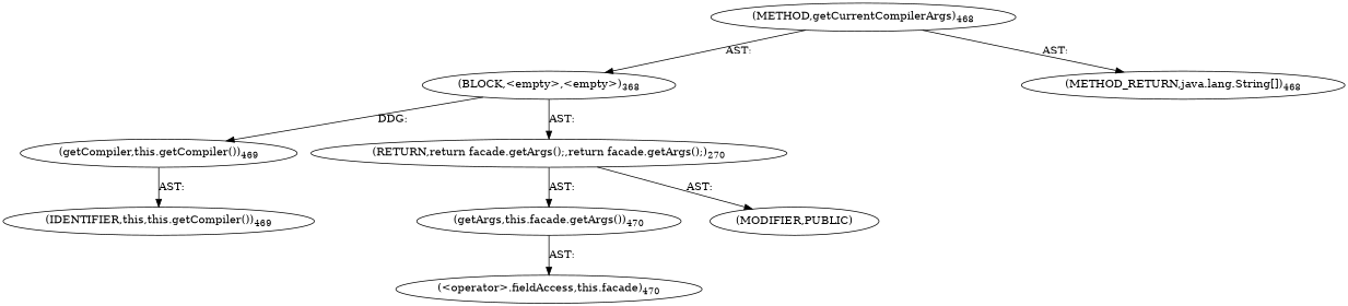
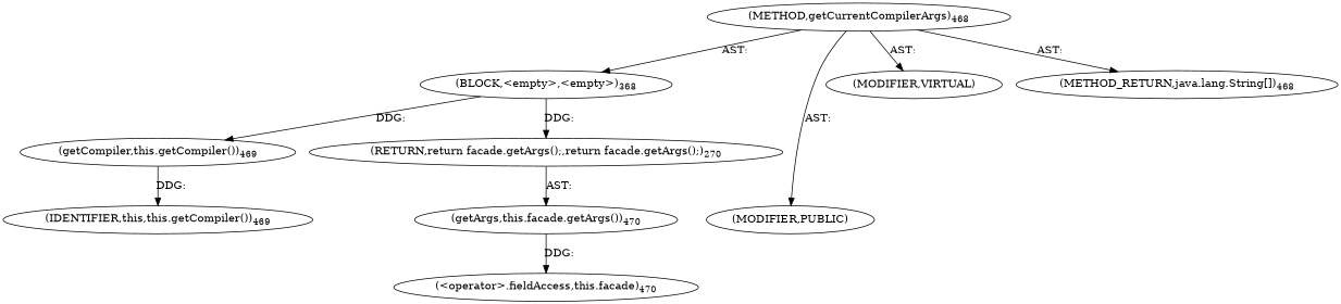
  digraph {
    n1 [label=<(METHOD,getCurrentCompilerArgs)<SUB>468</SUB>>]
    n2 [label=<(BLOCK,&lt;empty&gt;,&lt;empty&gt;)<SUB>368</SUB>>]
    n3 [label=<(MODIFIER,PUBLIC)>]
+   n4 [label=<(MODIFIER,VIRTUAL)>]
    n5 [label=<(METHOD_RETURN,java.lang.String[])<SUB>468</SUB>>]
    n6 [label=<(getCompiler,this.getCompiler())<SUB>469</SUB>>]
    n7 [label=<(RETURN,return facade.getArgs();,return facade.getArgs();)<SUB>270</SUB>>]
    n8 [label=<(IDENTIFIER,this,this.getCompiler())<SUB>469</SUB>>]
    n9 [label=<(getArgs,this.facade.getArgs())<SUB>470</SUB>>]
    n10 [label=<(&lt;operator&gt;.fieldAccess,this.facade)<SUB>470</SUB>>]
    n1 -> n2 [label="AST: "]
-   n7 -> n3 [label="AST: "]
+   n1 -> n3 [label="AST: "]
+   n1 -> n4 [label="AST: "]
    n1 -> n5 [label="AST: "]
    n2 -> n6 [label="DDG: "]
-   n2 -> n7 [label="AST: "]
-   n6 -> n8 [label="AST: "]
+   n2 -> n7 [label="DDG: "]
+   n6 -> n8 [label="DDG: "]
    n7 -> n9 [label="AST: "]
-   n9 -> n10 [label="AST: "]
+   n9 -> n10 [label="DDG: "]
  }
